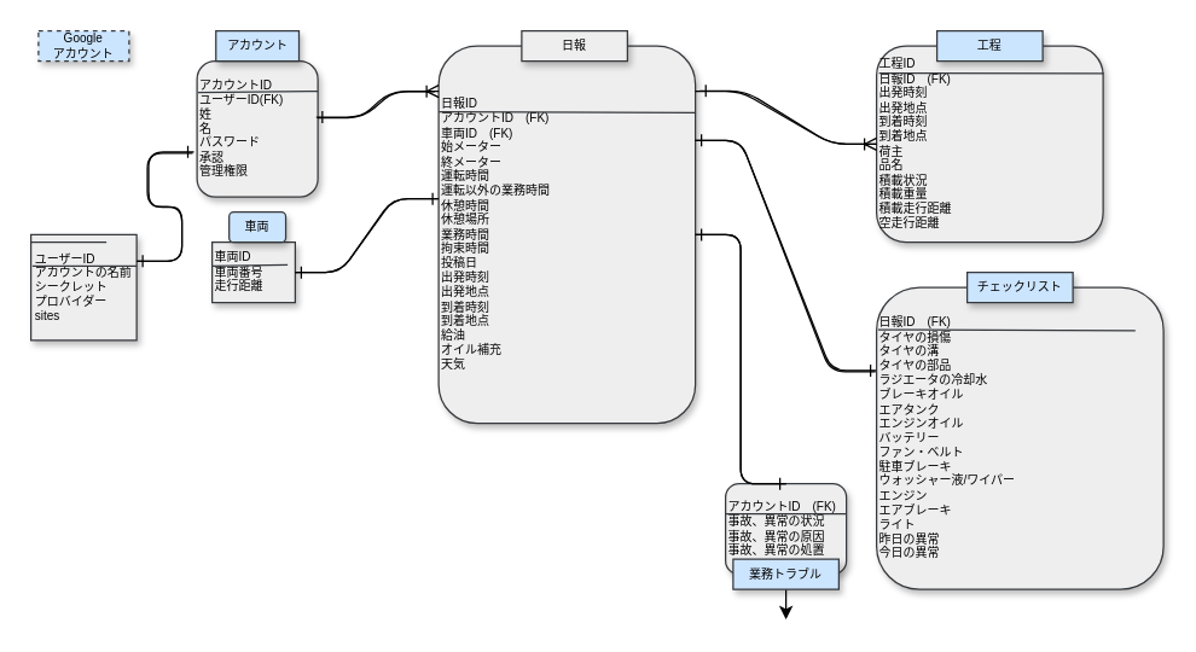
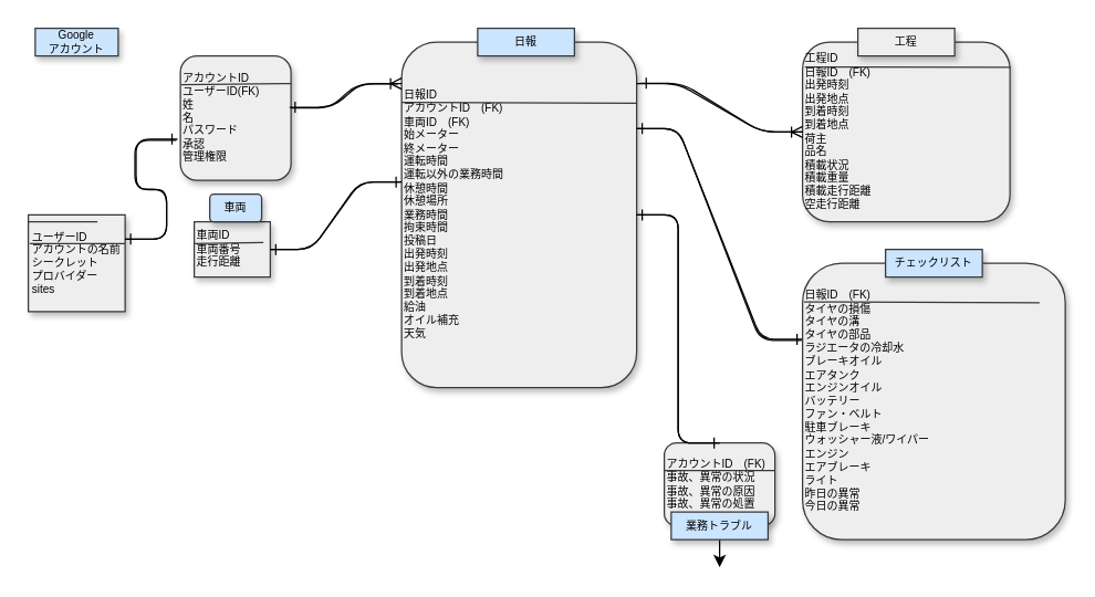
  <mxCell id="0" />
  <mxCell id="1" parent="0" />
  <mxCell id="2" value="&lt;div style=&quot;text-align: left;&quot;&gt;&lt;span style=&quot;background-color: initial;&quot;&gt;ユーザーID&lt;/span&gt;&lt;br&gt;&lt;/div&gt;&lt;div style=&quot;text-align: left;&quot;&gt;&lt;div&gt;&lt;span style=&quot;background-color: initial;&quot;&gt;アカウントの名前&lt;/span&gt;&lt;/div&gt;&lt;/div&gt;&lt;div style=&quot;text-align: left;&quot;&gt;シークレット&lt;/div&gt;&lt;div style=&quot;text-align: left;&quot;&gt;プロバイダー&lt;br&gt;&lt;/div&gt;&lt;div style=&quot;text-align: left;&quot;&gt;sites&lt;/div&gt;" style="rounded=0;whiteSpace=wrap;html=1;shadow=1;strokeColor=#36393d;fontFamily=Helvetica;fontSize=8;startSize=0;fillColor=#eeeeee;fontColor=#000000;" parent="1" vertex="1"><mxGeometry x="20" y="155" width="70" height="70" as="geometry" /></mxCell>
  <mxCell id="3" value="アカウントID&lt;br&gt;ユーザーID(FK)&lt;br&gt;姓&lt;br&gt;名&lt;br&gt;パスワード&lt;br&gt;承認&lt;br&gt;管理権限" style="rounded=1;whiteSpace=wrap;html=1;shadow=1;strokeColor=#36393d;fontFamily=Helvetica;fontSize=8;startSize=0;fillColor=#eeeeee;fontColor=#000000;align=left;" parent="1" vertex="1"><mxGeometry x="130" y="40" width="80" height="90" as="geometry" /></mxCell>
  <mxCell id="4" value="" style="endArrow=none;html=1;fontFamily=Helvetica;fontSize=8;fontColor=#000000;startSize=0;fillColor=#eeeeee;strokeColor=#36393d;entryX=0.999;entryY=0.296;entryDx=0;entryDy=0;exitX=0.014;exitY=0.296;exitDx=0;exitDy=0;entryPerimeter=0;exitPerimeter=0;" parent="1" source="2" target="2" edge="1"><mxGeometry width="50" height="50" relative="1" as="geometry"><mxPoint x="20" y="100" as="sourcePoint" /><mxPoint x="90" y="100" as="targetPoint" /><Array as="points" /></mxGeometry></mxCell>
  <mxCell id="5" value="" style="endArrow=none;html=1;fontFamily=Helvetica;fontSize=8;fontColor=#000000;startSize=0;fillColor=#eeeeee;strokeColor=#36393d;entryX=0.992;entryY=0.373;entryDx=0;entryDy=0;exitX=0.014;exitY=0.296;exitDx=0;exitDy=0;entryPerimeter=0;exitPerimeter=0;" parent="1" edge="1"><mxGeometry width="50" height="50" relative="1" as="geometry"><mxPoint x="130.64" y="60.88" as="sourcePoint" /><mxPoint x="210" y="60" as="targetPoint" /><Array as="points" /></mxGeometry></mxCell>
  <mxCell id="6" value="&lt;div style=&quot;&quot;&gt;車両ID&lt;/div&gt;&lt;div style=&quot;&quot;&gt;車両番号&lt;/div&gt;&lt;div style=&quot;&quot;&gt;走行距離&lt;/div&gt;" style="rounded=0;whiteSpace=wrap;html=1;shadow=1;strokeColor=#36393d;fontFamily=Helvetica;fontSize=8;startSize=0;fillColor=#eeeeee;fontColor=#000000;align=left;" parent="1" vertex="1"><mxGeometry x="140" y="160" width="55" height="40" as="geometry" /></mxCell>
  <mxCell id="7" value="" style="endArrow=none;html=1;fontFamily=Helvetica;fontSize=8;fontColor=#000000;startSize=0;fillColor=#eeeeee;strokeColor=#36393d;exitX=0.014;exitY=0.296;exitDx=0;exitDy=0;exitPerimeter=0;" parent="1" edge="1"><mxGeometry width="50" height="50" relative="1" as="geometry"><mxPoint x="20" y="160" as="sourcePoint" /><mxPoint x="70" y="160" as="targetPoint" /><Array as="points" /></mxGeometry></mxCell>
  <mxCell id="8" value="日報ID&lt;br&gt;アカウントID　(FK)&lt;br&gt;車両ID　(FK)　&lt;br&gt;始メーター&lt;br&gt;終メーター&lt;br&gt;運転時間&lt;br&gt;運転以外の業務時間&lt;br&gt;休憩時間&lt;br&gt;休憩場所&lt;br&gt;業務時間&lt;br&gt;拘束時間&lt;br&gt;投稿日&lt;br&gt;出発時刻&lt;br&gt;出発地点&lt;br&gt;到着時刻&lt;br&gt;到着地点&lt;br&gt;給油&lt;br&gt;オイル補充&lt;br&gt;天気&lt;br&gt;" style="rounded=1;whiteSpace=wrap;html=1;shadow=1;strokeColor=#36393d;fontFamily=Helvetica;fontSize=8;startSize=0;fillColor=#eeeeee;fontColor=#000000;align=left;" parent="1" vertex="1"><mxGeometry x="290" y="30" width="170" height="250" as="geometry" /></mxCell>
  <mxCell id="9" value="" style="endArrow=none;html=1;fontFamily=Helvetica;fontSize=8;fontColor=#000000;startSize=0;fillColor=#eeeeee;strokeColor=#36393d;exitX=0.008;exitY=0.084;exitDx=0;exitDy=0;exitPerimeter=0;entryX=1.01;entryY=0.086;entryDx=0;entryDy=0;entryPerimeter=0;" parent="1" edge="1"><mxGeometry width="50" height="50" relative="1" as="geometry"><mxPoint x="290" y="73.62" as="sourcePoint" /><mxPoint x="460.34" y="74.12" as="targetPoint" /><Array as="points" /></mxGeometry></mxCell>
  <mxCell id="10" value="" style="edgeStyle=entityRelationEdgeStyle;fontSize=12;html=1;endArrow=ERone;endFill=1;fontFamily=Helvetica;fontColor=#000000;startSize=0;entryX=-0.026;entryY=0.668;entryDx=0;entryDy=0;entryPerimeter=0;exitX=1;exitY=0.25;exitDx=0;exitDy=0;" parent="1" source="2" target="3" edge="1"><mxGeometry width="100" height="100" relative="1" as="geometry"><mxPoint x="90" y="60" as="sourcePoint" /><mxPoint x="130" y="60.29" as="targetPoint" /></mxGeometry></mxCell>
- <mxCell id="11" value="Google&lt;br&gt;アカウント" style="rounded=0;whiteSpace=wrap;html=1;shadow=1;strokeColor=#36393d;fontFamily=Helvetica;fontSize=8;startSize=0;fillColor=#cce5ff;fontColor=#000000;dashed=1;" parent="1" vertex="1"><mxGeometry x="25" y="20" width="60" height="20" as="geometry" /></mxCell>
- <mxCell id="12" value="アカウント" style="rounded=0;whiteSpace=wrap;html=1;shadow=1;strokeColor=#36393d;fontFamily=Helvetica;fontSize=8;startSize=0;fillColor=#cce5ff;fontColor=#000000;" parent="1" vertex="1"><mxGeometry x="142.5" y="20" width="55" height="20" as="geometry" /></mxCell>
+ <mxCell id="11" value="Google&lt;br&gt;アカウント" style="rounded=0;whiteSpace=wrap;html=1;shadow=1;strokeColor=#36393d;fontFamily=Helvetica;fontSize=8;startSize=0;fillColor=#cce5ff;fontColor=#000000;" parent="1" vertex="1"><mxGeometry x="25" y="20" width="60" height="20" as="geometry" /></mxCell>
  <mxCell id="13" value="車両" style="whiteSpace=wrap;html=1;shadow=1;strokeColor=#36393d;fontFamily=Helvetica;fontSize=8;startSize=0;fillColor=#cce5ff;fontColor=#000000;rounded=1;" parent="1" vertex="1"><mxGeometry x="151.25" y="140" width="37.5" height="20" as="geometry" /></mxCell>
- <mxCell id="14" value="日報" style="rounded=0;whiteSpace=wrap;html=1;shadow=1;strokeColor=#36393d;fontFamily=Helvetica;fontSize=8;startSize=0;fillColor=#eeeeee;fontColor=#000000;" parent="1" vertex="1"><mxGeometry x="345" y="20" width="70" height="20" as="geometry" /></mxCell>
+ <mxCell id="14" value="日報" style="rounded=0;whiteSpace=wrap;html=1;shadow=1;strokeColor=#36393d;fontFamily=Helvetica;fontSize=8;startSize=0;fillColor=#cce5ff;fontColor=#000000;" parent="1" vertex="1"><mxGeometry x="345" y="20" width="70" height="20" as="geometry" /></mxCell>
  <mxCell id="15" value="" style="endArrow=none;html=1;fontFamily=Helvetica;fontSize=8;fontColor=#000000;startSize=0;fillColor=#eeeeee;strokeColor=#36393d;exitX=0.014;exitY=0.296;exitDx=0;exitDy=0;exitPerimeter=0;" parent="1" edge="1"><mxGeometry width="50" height="50" relative="1" as="geometry"><mxPoint x="139.82" y="175.88" as="sourcePoint" /><mxPoint x="190" y="175" as="targetPoint" /><Array as="points" /></mxGeometry></mxCell>
  <mxCell id="16" value="工程ID&lt;br&gt;日報ID　(FK)　&lt;br&gt;出発時刻&lt;br&gt;出発地点&lt;br&gt;到着時刻&lt;br&gt;到着地点&lt;br&gt;荷主&lt;br&gt;品名&lt;br&gt;積載状況&lt;br&gt;積載重量&lt;br&gt;積載走行距離&lt;br&gt;空走行距離" style="rounded=1;whiteSpace=wrap;html=1;shadow=1;strokeColor=#36393d;fontFamily=Helvetica;fontSize=8;startSize=0;fillColor=#eeeeee;fontColor=#000000;align=left;" parent="1" vertex="1"><mxGeometry x="580" y="30" width="150" height="130" as="geometry" /></mxCell>
  <mxCell id="17" value="" style="endArrow=none;html=1;fontFamily=Helvetica;fontSize=8;fontColor=#000000;startSize=0;fillColor=#eeeeee;strokeColor=#36393d;exitX=0.011;exitY=0.138;exitDx=0;exitDy=0;exitPerimeter=0;entryX=1.004;entryY=0.14;entryDx=0;entryDy=0;entryPerimeter=0;" parent="1" source="16" target="16" edge="1"><mxGeometry width="50" height="50" relative="1" as="geometry"><mxPoint x="530" y="62" as="sourcePoint" /><mxPoint x="680" y="60" as="targetPoint" /><Array as="points" /></mxGeometry></mxCell>
  <mxCell id="18" value="" style="edgeStyle=entityRelationEdgeStyle;fontSize=12;html=1;endArrow=ERoneToMany;fontFamily=Helvetica;fontColor=#000000;startSize=0;entryX=0;entryY=0.5;entryDx=0;entryDy=0;" parent="1" target="16" edge="1"><mxGeometry width="100" height="100" relative="1" as="geometry"><mxPoint x="460" y="60" as="sourcePoint" /><mxPoint x="530" y="90" as="targetPoint" /></mxGeometry></mxCell>
  <mxCell id="19" value="" style="edgeStyle=entityRelationEdgeStyle;fontSize=12;html=1;endArrow=ERone;endFill=1;fontFamily=Helvetica;fontColor=#000000;startSize=0;entryX=1.017;entryY=0.119;entryDx=0;entryDy=0;entryPerimeter=0;exitX=0;exitY=0.5;exitDx=0;exitDy=0;" parent="1" source="16" target="8" edge="1"><mxGeometry width="100" height="100" relative="1" as="geometry"><mxPoint x="480" y="190" as="sourcePoint" /><mxPoint x="560" y="90" as="targetPoint" /></mxGeometry></mxCell>
  <mxCell id="20" value="" style="edgeStyle=entityRelationEdgeStyle;fontSize=12;html=1;endArrow=ERone;endFill=1;fontFamily=Helvetica;fontColor=#000000;startSize=0;exitX=1;exitY=0.25;exitDx=0;exitDy=0;" parent="1" source="8" edge="1"><mxGeometry width="100" height="100" relative="1" as="geometry"><mxPoint x="500" y="230" as="sourcePoint" /><mxPoint x="580" y="245" as="targetPoint" /></mxGeometry></mxCell>
  <mxCell id="21" value="" style="edgeStyle=entityRelationEdgeStyle;fontSize=12;html=1;endArrow=ERone;endFill=1;fontFamily=Helvetica;fontColor=#000000;startSize=0;exitX=-0.004;exitY=0.279;exitDx=0;exitDy=0;entryX=1;entryY=0.25;entryDx=0;entryDy=0;exitPerimeter=0;" parent="1" source="28" target="8" edge="1"><mxGeometry width="100" height="100" relative="1" as="geometry"><mxPoint x="580.76" y="245.2" as="sourcePoint" /><mxPoint x="590" y="255" as="targetPoint" /></mxGeometry></mxCell>
- <mxCell id="22" value="工程" style="rounded=0;whiteSpace=wrap;html=1;shadow=1;strokeColor=#36393d;fontFamily=Helvetica;fontSize=8;startSize=0;fillColor=#cce5ff;fontColor=#000000;" parent="1" vertex="1"><mxGeometry x="620" y="20" width="70" height="20" as="geometry" /></mxCell>
+ <mxCell id="22" value="工程" style="rounded=0;whiteSpace=wrap;html=1;shadow=1;strokeColor=#36393d;fontFamily=Helvetica;fontSize=8;startSize=0;fillColor=#eeeeee;fontColor=#000000;" parent="1" vertex="1"><mxGeometry x="620" y="20" width="70" height="20" as="geometry" /></mxCell>
  <mxCell id="23" value="" style="edgeStyle=entityRelationEdgeStyle;fontSize=12;html=1;endArrow=ERoneToMany;fontFamily=Helvetica;fontColor=#000000;startSize=0;" parent="1" edge="1"><mxGeometry width="100" height="100" relative="1" as="geometry"><mxPoint x="210" y="77.5" as="sourcePoint" /><mxPoint x="290" y="60" as="targetPoint" /></mxGeometry></mxCell>
  <mxCell id="24" value="" style="edgeStyle=entityRelationEdgeStyle;fontSize=12;html=1;endArrow=ERone;endFill=1;fontFamily=Helvetica;fontColor=#000000;startSize=0;exitX=1;exitY=0.5;exitDx=0;exitDy=0;" parent="1" source="6" edge="1"><mxGeometry width="100" height="100" relative="1" as="geometry"><mxPoint x="210" y="178.75" as="sourcePoint" /><mxPoint x="290" y="131.25" as="targetPoint" /></mxGeometry></mxCell>
  <mxCell id="25" value="" style="edgeStyle=entityRelationEdgeStyle;fontSize=12;html=1;endArrow=ERone;endFill=1;fontFamily=Helvetica;fontColor=#000000;startSize=0;entryX=1;entryY=0.5;entryDx=0;entryDy=0;exitX=-0.004;exitY=0.405;exitDx=0;exitDy=0;exitPerimeter=0;" parent="1" source="8" target="6" edge="1"><mxGeometry width="100" height="100" relative="1" as="geometry"><mxPoint x="290" y="130" as="sourcePoint" /><mxPoint x="300" y="141.25" as="targetPoint" /></mxGeometry></mxCell>
  <mxCell id="26" value="" style="edgeStyle=entityRelationEdgeStyle;fontSize=12;html=1;endArrow=ERone;endFill=1;fontFamily=Helvetica;fontColor=#000000;startSize=0;exitX=-0.015;exitY=0.121;exitDx=0;exitDy=0;entryX=0.987;entryY=0.413;entryDx=0;entryDy=0;entryPerimeter=0;exitPerimeter=0;" parent="1" source="8" target="3" edge="1"><mxGeometry width="100" height="100" relative="1" as="geometry"><mxPoint x="215" y="200" as="sourcePoint" /><mxPoint x="310" y="151.25" as="targetPoint" /></mxGeometry></mxCell>
  <mxCell id="27" value="" style="edgeStyle=entityRelationEdgeStyle;fontSize=12;html=1;endArrow=ERone;endFill=1;fontFamily=Helvetica;fontColor=#000000;startSize=0;exitX=-0.036;exitY=0.677;exitDx=0;exitDy=0;entryX=1;entryY=0.25;entryDx=0;entryDy=0;exitPerimeter=0;" parent="1" source="3" target="2" edge="1"><mxGeometry width="100" height="100" relative="1" as="geometry"><mxPoint x="35" y="168.75" as="sourcePoint" /><mxPoint x="130" y="120" as="targetPoint" /></mxGeometry></mxCell>
  <mxCell id="28" value="日報ID　(FK)&lt;br&gt;タイヤの損傷&lt;br&gt;タイヤの溝&lt;br&gt;タイヤの部品&lt;br&gt;ラジエータの冷却水&lt;br&gt;ブレーキオイル&lt;br&gt;エアタンク&lt;br&gt;エンジンオイル&lt;br&gt;バッテリー&lt;br&gt;ファン・ベルト&lt;br&gt;駐車ブレーキ&lt;br&gt;ウォッシャー液/ワイパー&lt;br&gt;エンジン&lt;br&gt;エアブレーキ&lt;br&gt;ライト&lt;br&gt;昨日の異常&lt;br&gt;今日の異常" style="rounded=1;whiteSpace=wrap;html=1;shadow=1;strokeColor=#36393d;fontFamily=Helvetica;fontSize=8;startSize=0;fillColor=#eeeeee;fontColor=#000000;align=left;" parent="1" vertex="1"><mxGeometry x="580" y="190" width="190" height="200" as="geometry" /></mxCell>
  <mxCell id="29" value="チェックリスト" style="rounded=0;whiteSpace=wrap;html=1;shadow=1;strokeColor=#36393d;fontFamily=Helvetica;fontSize=8;startSize=0;fillColor=#cce5ff;fontColor=#000000;" parent="1" vertex="1"><mxGeometry x="640" y="180" width="70" height="20" as="geometry" /></mxCell>
  <mxCell id="30" value="アカウントID　(FK)&lt;br&gt;事故、異常の状況&lt;br&gt;事故、異常の原因&lt;br&gt;事故、異常の処置" style="rounded=1;whiteSpace=wrap;html=1;shadow=1;strokeColor=#36393d;fontFamily=Helvetica;fontSize=8;startSize=0;fillColor=#eeeeee;fontColor=#000000;align=left;" parent="1" vertex="1"><mxGeometry x="480" y="320" width="80" height="60" as="geometry" /></mxCell>
  <mxCell id="31" value="" style="edgeStyle=entityRelationEdgeStyle;fontSize=12;html=1;endArrow=ERone;endFill=1;fontFamily=Helvetica;fontColor=#000000;startSize=0;entryX=1;entryY=0.5;entryDx=0;entryDy=0;exitX=0.5;exitY=0;exitDx=0;exitDy=0;" parent="1" source="30" target="8" edge="1"><mxGeometry width="100" height="100" relative="1" as="geometry"><mxPoint x="390" y="320" as="sourcePoint" /><mxPoint x="360" y="310" as="targetPoint" /></mxGeometry></mxCell>
  <mxCell id="32" value="" style="edgeStyle=entityRelationEdgeStyle;fontSize=12;html=1;endArrow=ERone;endFill=1;fontFamily=Helvetica;fontColor=#000000;startSize=0;exitX=1;exitY=0.5;exitDx=0;exitDy=0;" parent="1" source="8" edge="1"><mxGeometry width="100" height="100" relative="1" as="geometry"><mxPoint x="589.24" y="255.8" as="sourcePoint" /><mxPoint x="520" y="320" as="targetPoint" /></mxGeometry></mxCell>
  <mxCell id="33" style="edgeStyle=none;html=1;exitX=0.5;exitY=1;exitDx=0;exitDy=0;" parent="1" source="34" edge="1"><mxGeometry relative="1" as="geometry"><mxPoint x="520" y="410" as="targetPoint" /></mxGeometry></mxCell>
  <mxCell id="34" value="業務トラブル" style="rounded=0;whiteSpace=wrap;html=1;shadow=1;strokeColor=#36393d;fontFamily=Helvetica;fontSize=8;startSize=0;fillColor=#cce5ff;fontColor=#000000;" parent="1" vertex="1"><mxGeometry x="485" y="370" width="70" height="20" as="geometry" /></mxCell>
  <mxCell id="35" value="" style="endArrow=none;html=1;fontFamily=Helvetica;fontSize=8;fontColor=#000000;startSize=0;fillColor=#eeeeee;strokeColor=#36393d;exitX=0.008;exitY=0.084;exitDx=0;exitDy=0;exitPerimeter=0;entryX=1.01;entryY=0.086;entryDx=0;entryDy=0;entryPerimeter=0;" parent="1" edge="1"><mxGeometry width="50" height="50" relative="1" as="geometry"><mxPoint x="581" y="218" as="sourcePoint" /><mxPoint x="751.34" y="218.5" as="targetPoint" /><Array as="points" /></mxGeometry></mxCell>
  <mxCell id="36" value="" style="endArrow=none;html=1;fontFamily=Helvetica;fontSize=8;fontColor=#000000;startSize=0;fillColor=#eeeeee;strokeColor=#36393d;" parent="1" edge="1"><mxGeometry width="50" height="50" relative="1" as="geometry"><mxPoint x="480" y="340" as="sourcePoint" /><mxPoint x="560" y="340" as="targetPoint" /><Array as="points" /></mxGeometry></mxCell>
